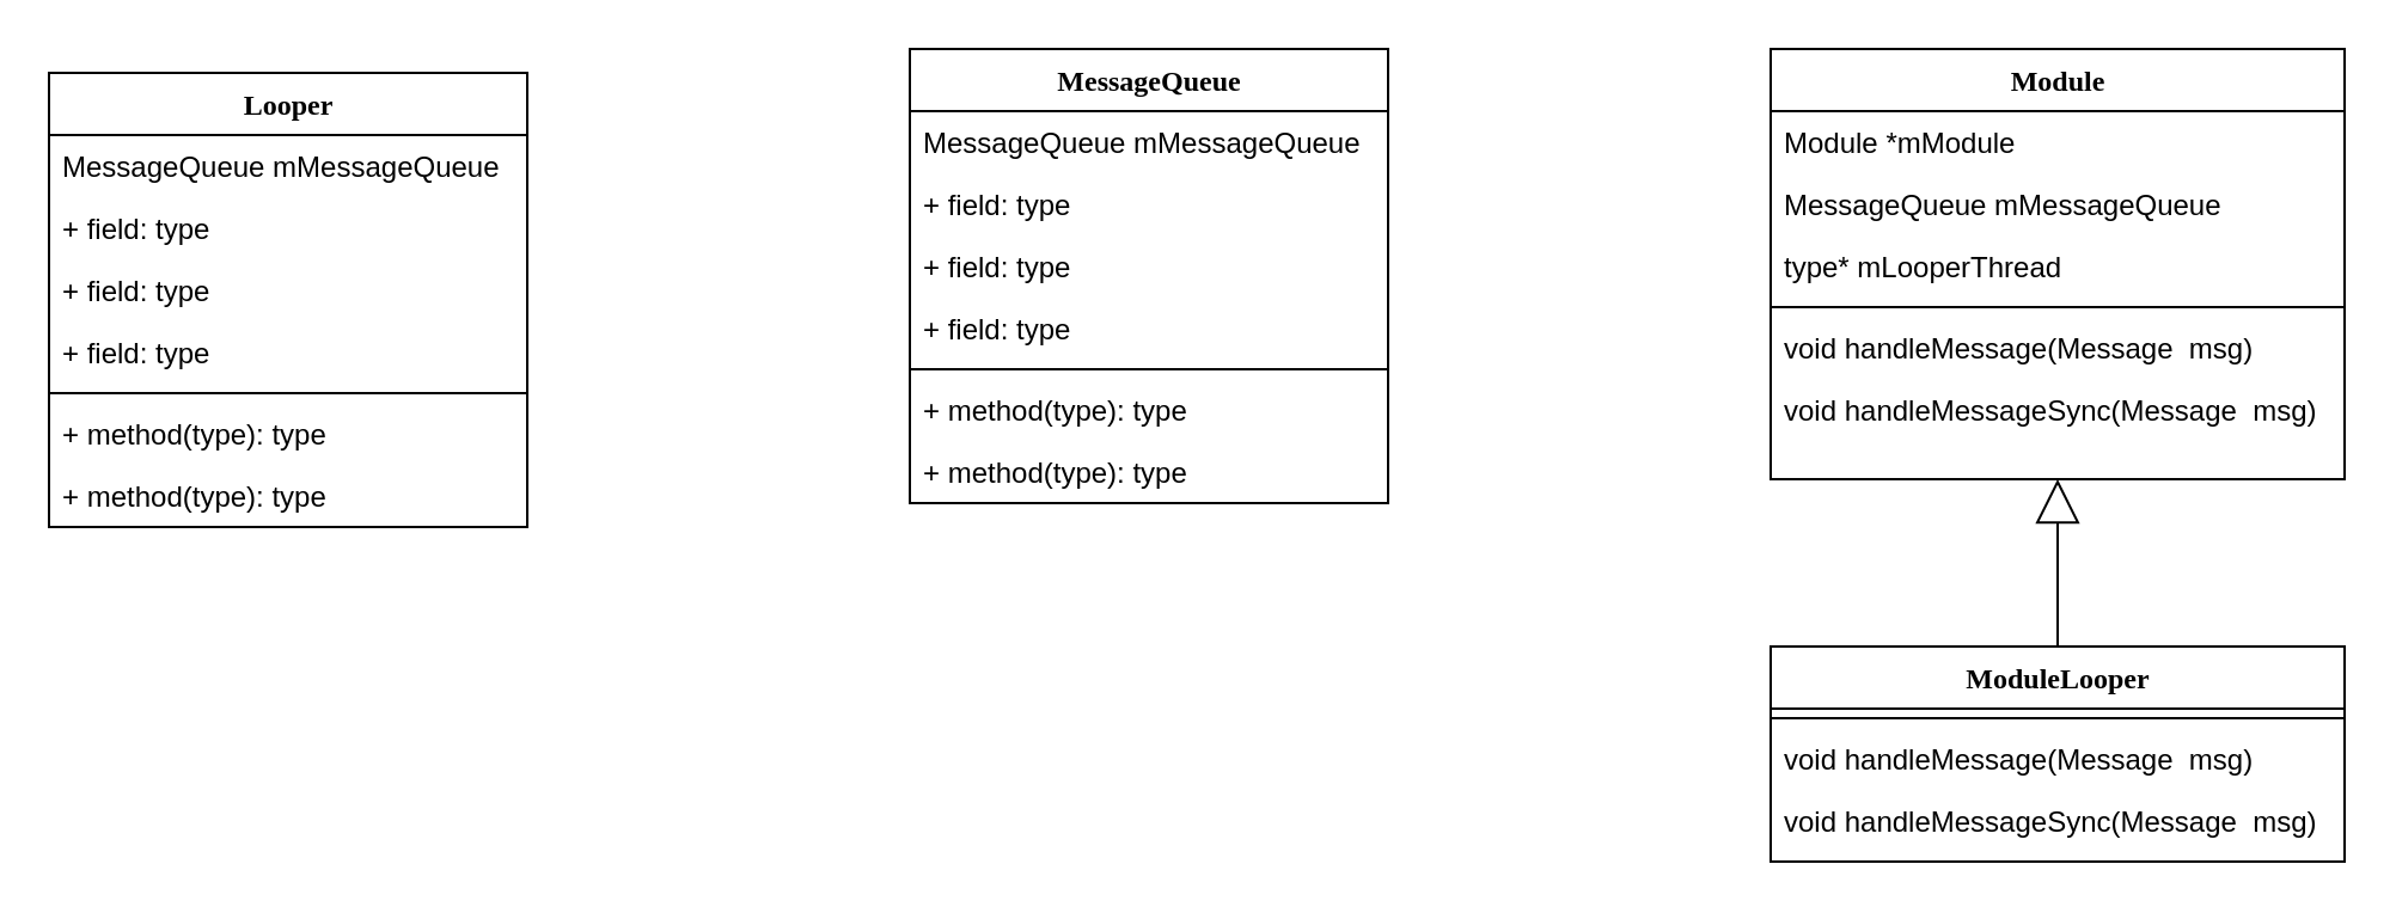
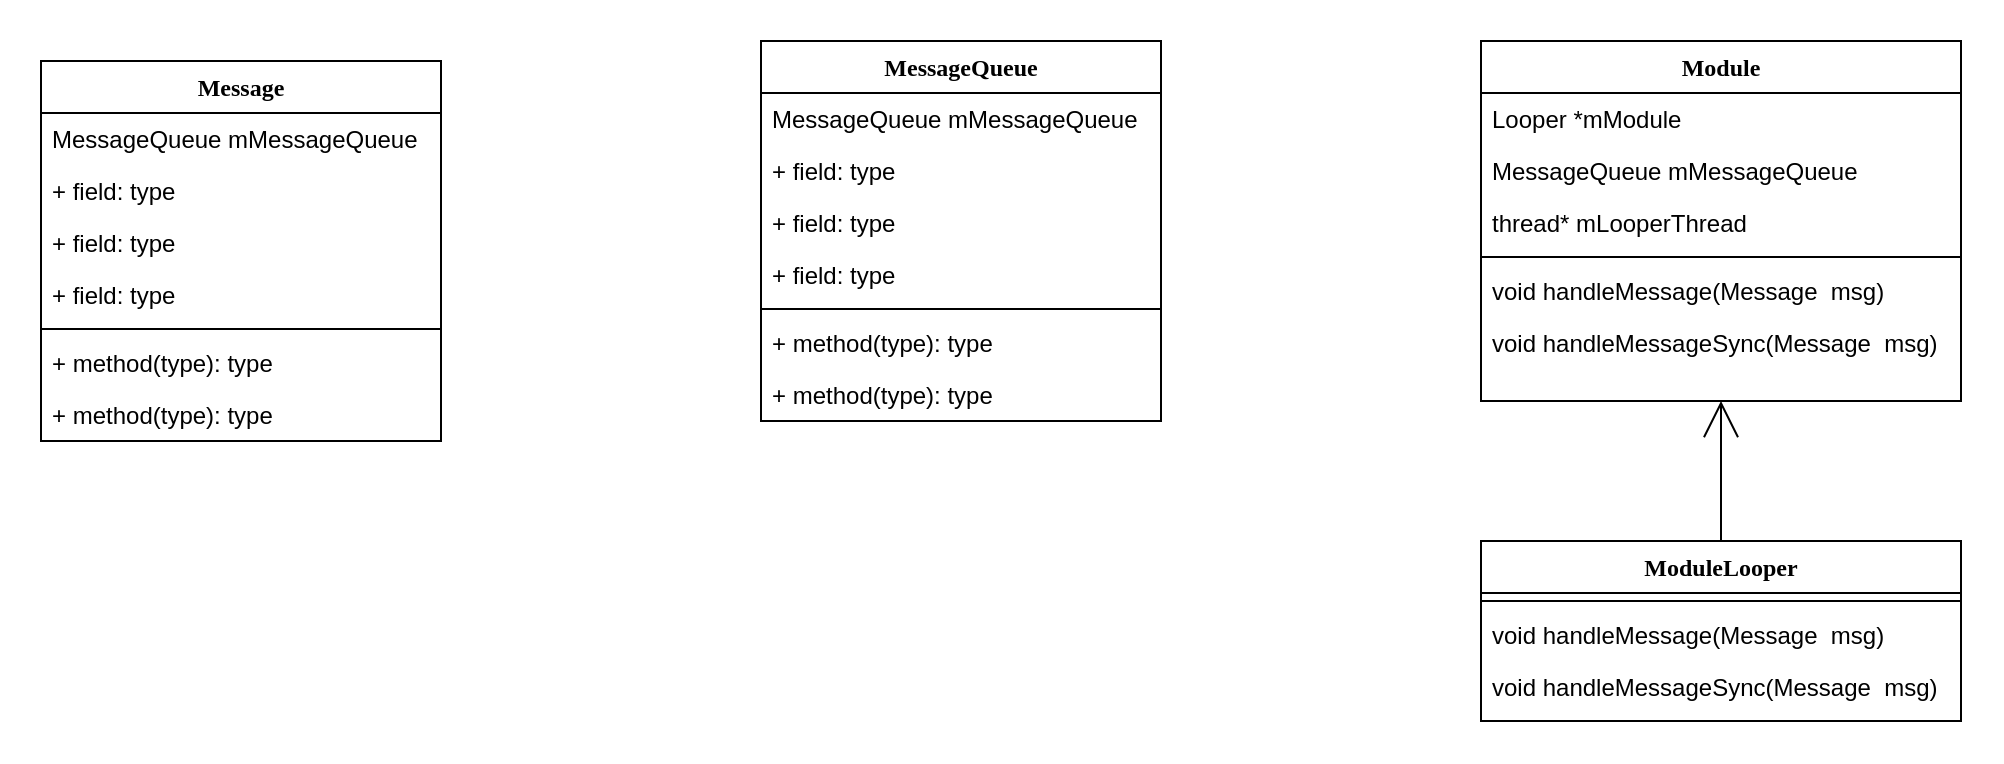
  <mxCell id="0" />
  <mxCell id="1" parent="0" />
- <mxCell id="2" value="Looper" style="swimlane;html=1;fontStyle=1;align=center;verticalAlign=top;childLayout=stackLayout;horizontal=1;startSize=26;horizontalStack=0;resizeParent=1;resizeLast=0;collapsible=1;marginBottom=0;swimlaneFillColor=#ffffff;rounded=0;shadow=0;comic=0;labelBackgroundColor=none;strokeWidth=1;fillColor=none;fontFamily=Verdana;fontSize=12" parent="1" vertex="1"><mxGeometry x="20" y="30" width="200" height="190" as="geometry" /></mxCell>
+ <mxCell id="2" value="Message" style="swimlane;html=1;fontStyle=1;align=center;verticalAlign=top;childLayout=stackLayout;horizontal=1;startSize=26;horizontalStack=0;resizeParent=1;resizeLast=0;collapsible=1;marginBottom=0;swimlaneFillColor=#ffffff;rounded=0;shadow=0;comic=0;labelBackgroundColor=none;strokeWidth=1;fillColor=none;fontFamily=Verdana;fontSize=12" parent="1" vertex="1"><mxGeometry x="20" y="30" width="200" height="190" as="geometry" /></mxCell>
  <mxCell id="3" value="MessageQueue mMessageQueue" style="text;html=1;strokeColor=none;fillColor=none;align=left;verticalAlign=top;spacingLeft=4;spacingRight=4;whiteSpace=wrap;overflow=hidden;rotatable=0;points=[[0,0.5],[1,0.5]];portConstraint=eastwest;" parent="2" vertex="1"><mxGeometry y="26" width="200" height="26" as="geometry" /></mxCell>
  <mxCell id="4" value="+ field: type" style="text;html=1;strokeColor=none;fillColor=none;align=left;verticalAlign=top;spacingLeft=4;spacingRight=4;whiteSpace=wrap;overflow=hidden;rotatable=0;points=[[0,0.5],[1,0.5]];portConstraint=eastwest;" parent="2" vertex="1"><mxGeometry y="52" width="200" height="26" as="geometry" /></mxCell>
  <mxCell id="5" value="+ field: type" style="text;html=1;strokeColor=none;fillColor=none;align=left;verticalAlign=top;spacingLeft=4;spacingRight=4;whiteSpace=wrap;overflow=hidden;rotatable=0;points=[[0,0.5],[1,0.5]];portConstraint=eastwest;" parent="2" vertex="1"><mxGeometry y="78" width="200" height="26" as="geometry" /></mxCell>
  <mxCell id="6" value="+ field: type" style="text;html=1;strokeColor=none;fillColor=none;align=left;verticalAlign=top;spacingLeft=4;spacingRight=4;whiteSpace=wrap;overflow=hidden;rotatable=0;points=[[0,0.5],[1,0.5]];portConstraint=eastwest;" parent="2" vertex="1"><mxGeometry y="104" width="200" height="26" as="geometry" /></mxCell>
  <mxCell id="7" value="" style="line;html=1;strokeWidth=1;fillColor=none;align=left;verticalAlign=middle;spacingTop=-1;spacingLeft=3;spacingRight=3;rotatable=0;labelPosition=right;points=[];portConstraint=eastwest;" parent="2" vertex="1"><mxGeometry y="130" width="200" height="8" as="geometry" /></mxCell>
  <mxCell id="8" value="+ method(type): type" style="text;html=1;strokeColor=none;fillColor=none;align=left;verticalAlign=top;spacingLeft=4;spacingRight=4;whiteSpace=wrap;overflow=hidden;rotatable=0;points=[[0,0.5],[1,0.5]];portConstraint=eastwest;" parent="2" vertex="1"><mxGeometry y="138" width="200" height="26" as="geometry" /></mxCell>
  <mxCell id="9" value="+ method(type): type" style="text;html=1;strokeColor=none;fillColor=none;align=left;verticalAlign=top;spacingLeft=4;spacingRight=4;whiteSpace=wrap;overflow=hidden;rotatable=0;points=[[0,0.5],[1,0.5]];portConstraint=eastwest;" parent="2" vertex="1"><mxGeometry y="164" width="200" height="26" as="geometry" /></mxCell>
  <mxCell id="10" value="MessageQueue" style="swimlane;html=1;fontStyle=1;align=center;verticalAlign=top;childLayout=stackLayout;horizontal=1;startSize=26;horizontalStack=0;resizeParent=1;resizeLast=0;collapsible=1;marginBottom=0;swimlaneFillColor=#ffffff;rounded=0;shadow=0;comic=0;labelBackgroundColor=none;strokeWidth=1;fillColor=none;fontFamily=Verdana;fontSize=12" vertex="1" parent="1"><mxGeometry x="380" y="20" width="200" height="190" as="geometry" /></mxCell>
  <mxCell id="11" value="MessageQueue mMessageQueue" style="text;html=1;strokeColor=none;fillColor=none;align=left;verticalAlign=top;spacingLeft=4;spacingRight=4;whiteSpace=wrap;overflow=hidden;rotatable=0;points=[[0,0.5],[1,0.5]];portConstraint=eastwest;" vertex="1" parent="10"><mxGeometry y="26" width="200" height="26" as="geometry" /></mxCell>
  <mxCell id="12" value="+ field: type" style="text;html=1;strokeColor=none;fillColor=none;align=left;verticalAlign=top;spacingLeft=4;spacingRight=4;whiteSpace=wrap;overflow=hidden;rotatable=0;points=[[0,0.5],[1,0.5]];portConstraint=eastwest;" vertex="1" parent="10"><mxGeometry y="52" width="200" height="26" as="geometry" /></mxCell>
  <mxCell id="13" value="+ field: type" style="text;html=1;strokeColor=none;fillColor=none;align=left;verticalAlign=top;spacingLeft=4;spacingRight=4;whiteSpace=wrap;overflow=hidden;rotatable=0;points=[[0,0.5],[1,0.5]];portConstraint=eastwest;" vertex="1" parent="10"><mxGeometry y="78" width="200" height="26" as="geometry" /></mxCell>
  <mxCell id="14" value="+ field: type" style="text;html=1;strokeColor=none;fillColor=none;align=left;verticalAlign=top;spacingLeft=4;spacingRight=4;whiteSpace=wrap;overflow=hidden;rotatable=0;points=[[0,0.5],[1,0.5]];portConstraint=eastwest;" vertex="1" parent="10"><mxGeometry y="104" width="200" height="26" as="geometry" /></mxCell>
  <mxCell id="15" value="" style="line;html=1;strokeWidth=1;fillColor=none;align=left;verticalAlign=middle;spacingTop=-1;spacingLeft=3;spacingRight=3;rotatable=0;labelPosition=right;points=[];portConstraint=eastwest;" vertex="1" parent="10"><mxGeometry y="130" width="200" height="8" as="geometry" /></mxCell>
  <mxCell id="16" value="+ method(type): type" style="text;html=1;strokeColor=none;fillColor=none;align=left;verticalAlign=top;spacingLeft=4;spacingRight=4;whiteSpace=wrap;overflow=hidden;rotatable=0;points=[[0,0.5],[1,0.5]];portConstraint=eastwest;" vertex="1" parent="10"><mxGeometry y="138" width="200" height="26" as="geometry" /></mxCell>
  <mxCell id="17" value="+ method(type): type" style="text;html=1;strokeColor=none;fillColor=none;align=left;verticalAlign=top;spacingLeft=4;spacingRight=4;whiteSpace=wrap;overflow=hidden;rotatable=0;points=[[0,0.5],[1,0.5]];portConstraint=eastwest;" vertex="1" parent="10"><mxGeometry y="164" width="200" height="26" as="geometry" /></mxCell>
  <mxCell id="18" value="Module" style="swimlane;html=1;fontStyle=1;align=center;verticalAlign=top;childLayout=stackLayout;horizontal=1;startSize=26;horizontalStack=0;resizeParent=1;resizeLast=0;collapsible=1;marginBottom=0;swimlaneFillColor=#ffffff;rounded=0;shadow=0;comic=0;labelBackgroundColor=none;strokeWidth=1;fillColor=none;fontFamily=Verdana;fontSize=12" vertex="1" parent="1"><mxGeometry x="740" y="20" width="240" height="180" as="geometry" /></mxCell>
- <mxCell id="19" value="Module *mModule" style="text;html=1;strokeColor=none;fillColor=none;align=left;verticalAlign=top;spacingLeft=4;spacingRight=4;whiteSpace=wrap;overflow=hidden;rotatable=0;points=[[0,0.5],[1,0.5]];portConstraint=eastwest;" vertex="1" parent="18"><mxGeometry y="26" width="240" height="26" as="geometry" /></mxCell>
+ <mxCell id="19" value="Looper *mModule" style="text;html=1;strokeColor=none;fillColor=none;align=left;verticalAlign=top;spacingLeft=4;spacingRight=4;whiteSpace=wrap;overflow=hidden;rotatable=0;points=[[0,0.5],[1,0.5]];portConstraint=eastwest;" vertex="1" parent="18"><mxGeometry y="26" width="240" height="26" as="geometry" /></mxCell>
  <mxCell id="20" value="MessageQueue mMessageQueue" style="text;html=1;strokeColor=none;fillColor=none;align=left;verticalAlign=top;spacingLeft=4;spacingRight=4;whiteSpace=wrap;overflow=hidden;rotatable=0;points=[[0,0.5],[1,0.5]];portConstraint=eastwest;" vertex="1" parent="18"><mxGeometry y="52" width="240" height="26" as="geometry" /></mxCell>
- <mxCell id="21" value="type* mLooperThread" style="text;html=1;strokeColor=none;fillColor=none;align=left;verticalAlign=top;spacingLeft=4;spacingRight=4;whiteSpace=wrap;overflow=hidden;rotatable=0;points=[[0,0.5],[1,0.5]];portConstraint=eastwest;" vertex="1" parent="18"><mxGeometry y="78" width="240" height="26" as="geometry" /></mxCell>
+ <mxCell id="21" value="thread* mLooperThread" style="text;html=1;strokeColor=none;fillColor=none;align=left;verticalAlign=top;spacingLeft=4;spacingRight=4;whiteSpace=wrap;overflow=hidden;rotatable=0;points=[[0,0.5],[1,0.5]];portConstraint=eastwest;" vertex="1" parent="18"><mxGeometry y="78" width="240" height="26" as="geometry" /></mxCell>
  <mxCell id="22" value="" style="line;html=1;strokeWidth=1;fillColor=none;align=left;verticalAlign=middle;spacingTop=-1;spacingLeft=3;spacingRight=3;rotatable=0;labelPosition=right;points=[];portConstraint=eastwest;" vertex="1" parent="18"><mxGeometry y="104" width="240" height="8" as="geometry" /></mxCell>
  <mxCell id="23" value="void handleMessage(Message&amp;nbsp; msg)" style="text;html=1;strokeColor=none;fillColor=none;align=left;verticalAlign=top;spacingLeft=4;spacingRight=4;whiteSpace=wrap;overflow=hidden;rotatable=0;points=[[0,0.5],[1,0.5]];portConstraint=eastwest;" vertex="1" parent="18"><mxGeometry y="112" width="240" height="26" as="geometry" /></mxCell>
  <mxCell id="24" value="void handleMessageSync(Message&amp;nbsp; msg)" style="text;html=1;strokeColor=none;fillColor=none;align=left;verticalAlign=top;spacingLeft=4;spacingRight=4;whiteSpace=wrap;overflow=hidden;rotatable=0;points=[[0,0.5],[1,0.5]];portConstraint=eastwest;" vertex="1" parent="18"><mxGeometry y="138" width="240" height="26" as="geometry" /></mxCell>
  <mxCell id="25" value="ModuleLooper" style="swimlane;html=1;fontStyle=1;align=center;verticalAlign=top;childLayout=stackLayout;horizontal=1;startSize=26;horizontalStack=0;resizeParent=1;resizeLast=0;collapsible=1;marginBottom=0;swimlaneFillColor=#ffffff;rounded=0;shadow=0;comic=0;labelBackgroundColor=none;strokeWidth=1;fillColor=none;fontFamily=Verdana;fontSize=12" vertex="1" parent="1"><mxGeometry x="740" y="270" width="240" height="90" as="geometry" /></mxCell>
  <mxCell id="26" value="" style="line;html=1;strokeWidth=1;fillColor=none;align=left;verticalAlign=middle;spacingTop=-1;spacingLeft=3;spacingRight=3;rotatable=0;labelPosition=right;points=[];portConstraint=eastwest;" vertex="1" parent="25"><mxGeometry y="26" width="240" height="8" as="geometry" /></mxCell>
  <mxCell id="27" value="void handleMessage(Message&amp;nbsp; msg)" style="text;html=1;strokeColor=none;fillColor=none;align=left;verticalAlign=top;spacingLeft=4;spacingRight=4;whiteSpace=wrap;overflow=hidden;rotatable=0;points=[[0,0.5],[1,0.5]];portConstraint=eastwest;" vertex="1" parent="25"><mxGeometry y="34" width="240" height="26" as="geometry" /></mxCell>
  <mxCell id="28" value="void handleMessageSync(Message&amp;nbsp; msg)" style="text;html=1;strokeColor=none;fillColor=none;align=left;verticalAlign=top;spacingLeft=4;spacingRight=4;whiteSpace=wrap;overflow=hidden;rotatable=0;points=[[0,0.5],[1,0.5]];portConstraint=eastwest;" vertex="1" parent="25"><mxGeometry y="60" width="240" height="26" as="geometry" /></mxCell>
- <mxCell id="29" value="" style="endArrow=block;endSize=16;endFill=0;html=1;exitX=0.5;exitY=0;exitDx=0;exitDy=0;entryX=0.5;entryY=1;entryDx=0;entryDy=0;" edge="1" parent="1" source="25" target="18"><mxGeometry x="0.333" y="10" width="160" relative="1" as="geometry"><mxPoint x="730" y="210" as="sourcePoint" /><mxPoint x="860" y="250" as="targetPoint" /><mxPoint as="offset" /></mxGeometry></mxCell>
+ <mxCell id="29" value="" style="endArrow=open;endSize=16;endFill=0;html=1;exitX=0.5;exitY=0;exitDx=0;exitDy=0;entryX=0.5;entryY=1;entryDx=0;entryDy=0;" edge="1" parent="1" source="25" target="18"><mxGeometry x="0.333" y="10" width="160" relative="1" as="geometry"><mxPoint x="730" y="210" as="sourcePoint" /><mxPoint x="860" y="250" as="targetPoint" /><mxPoint as="offset" /></mxGeometry></mxCell>
